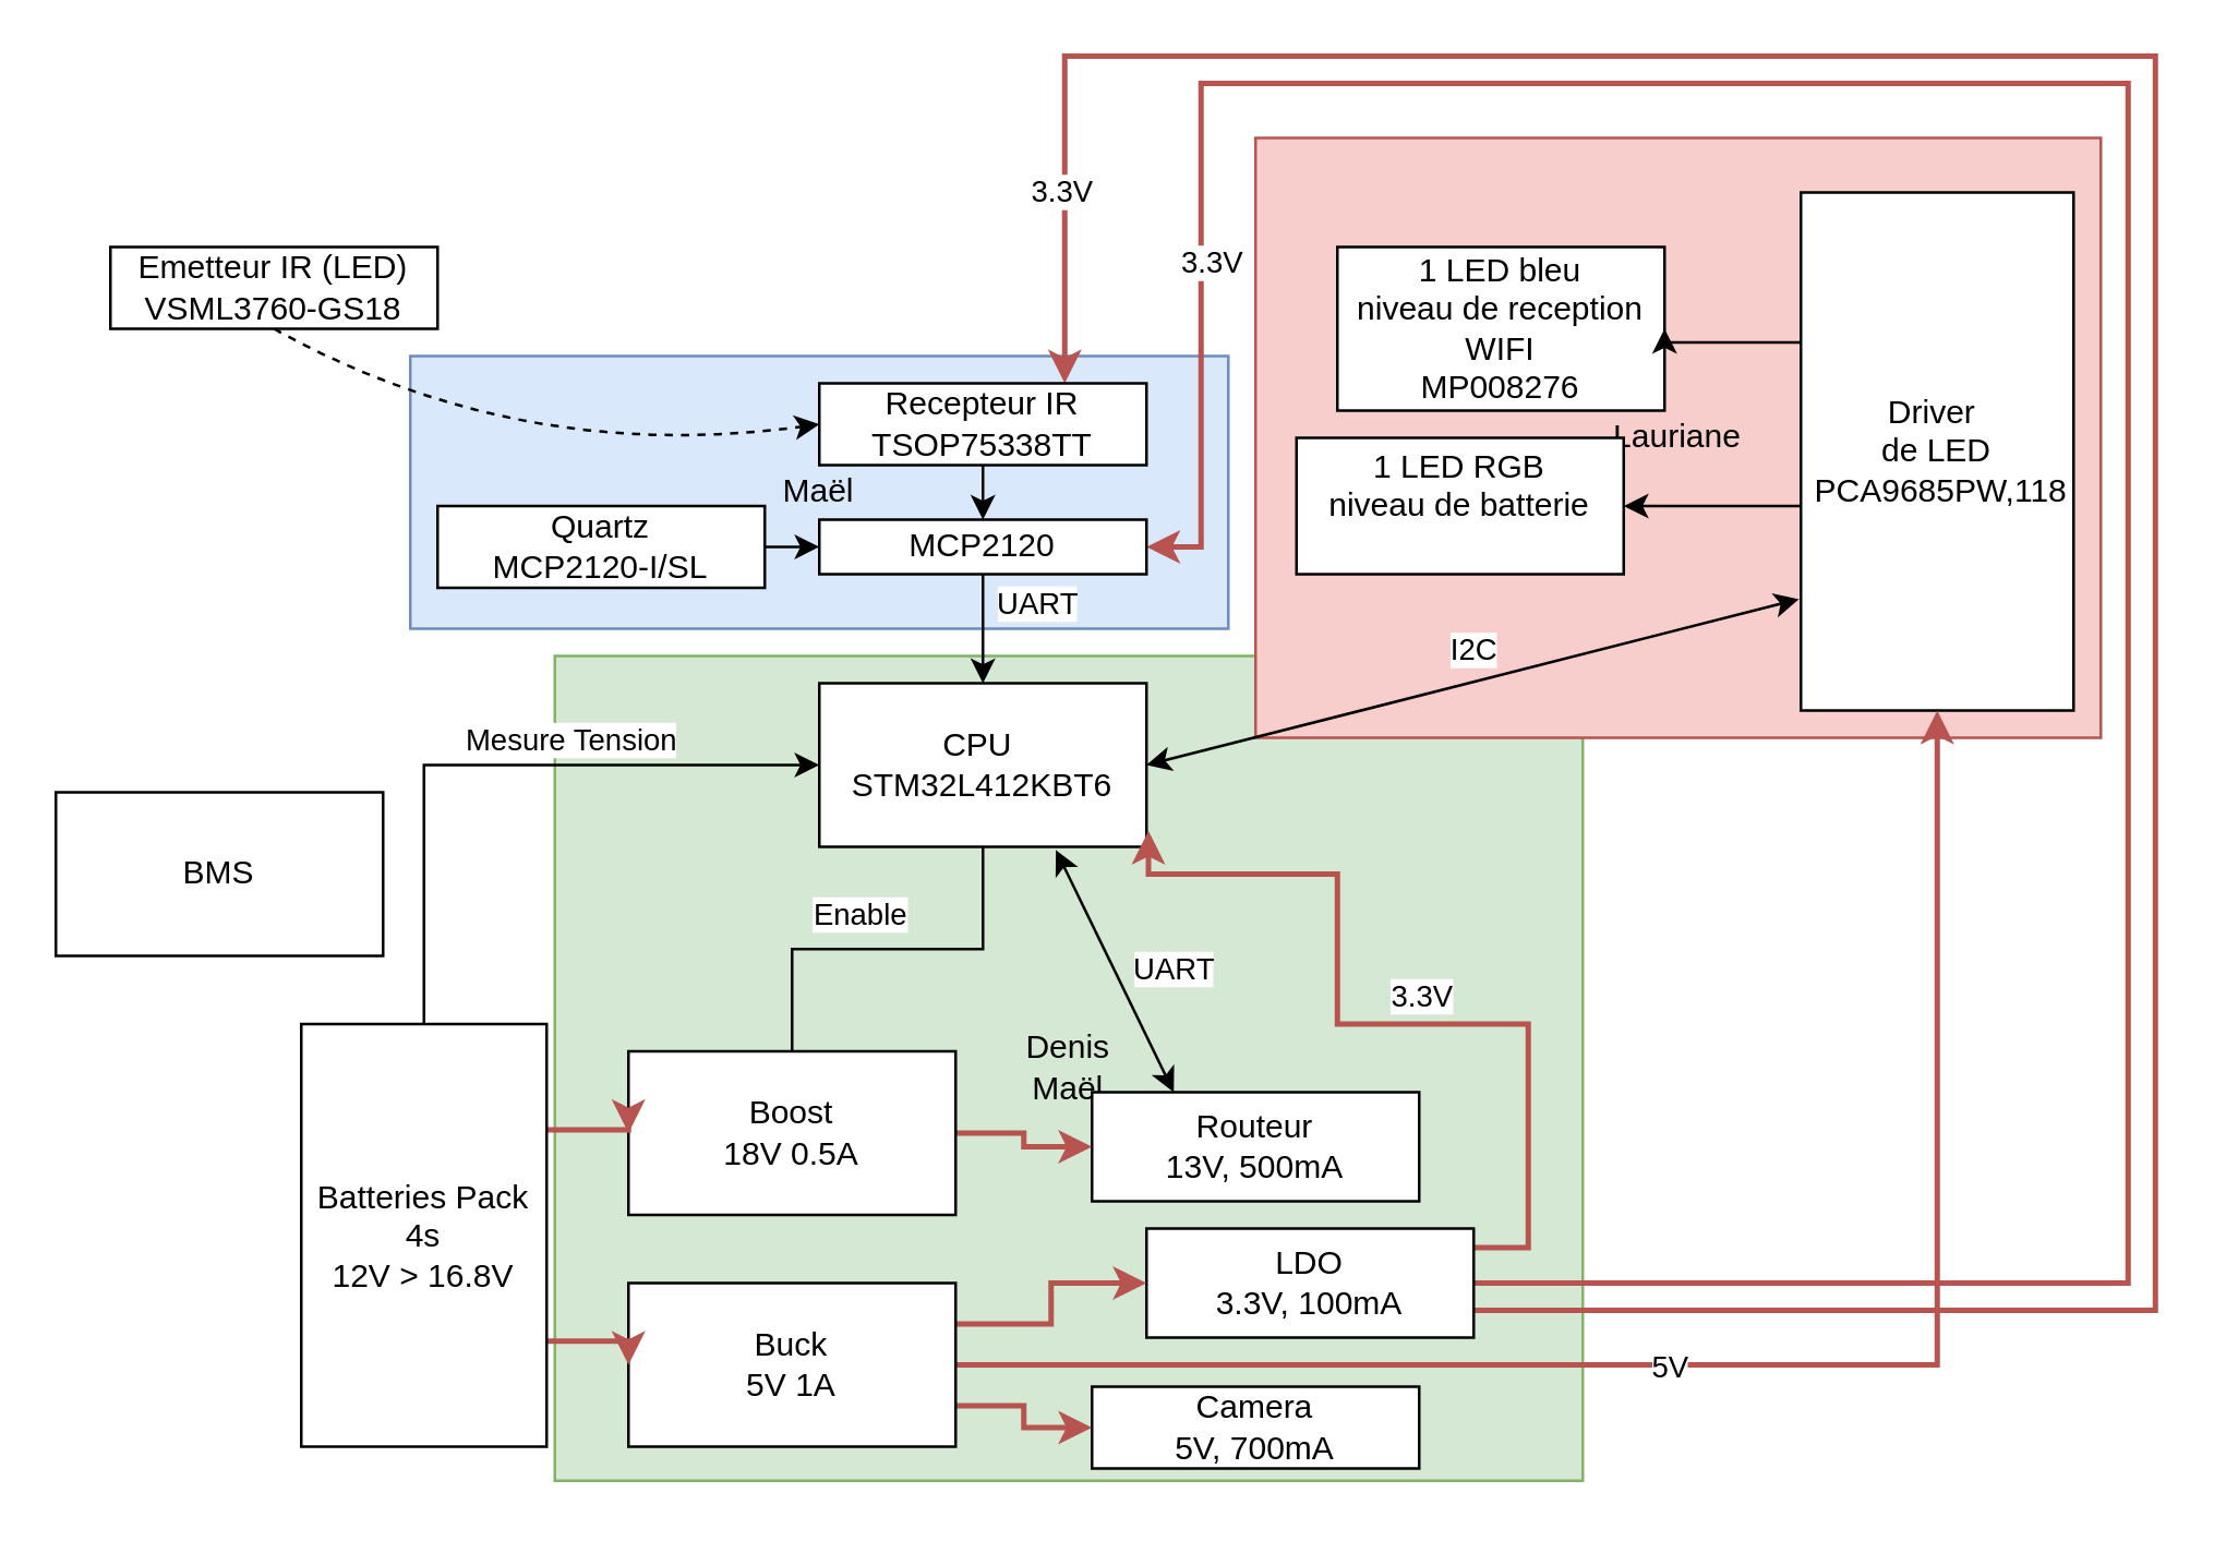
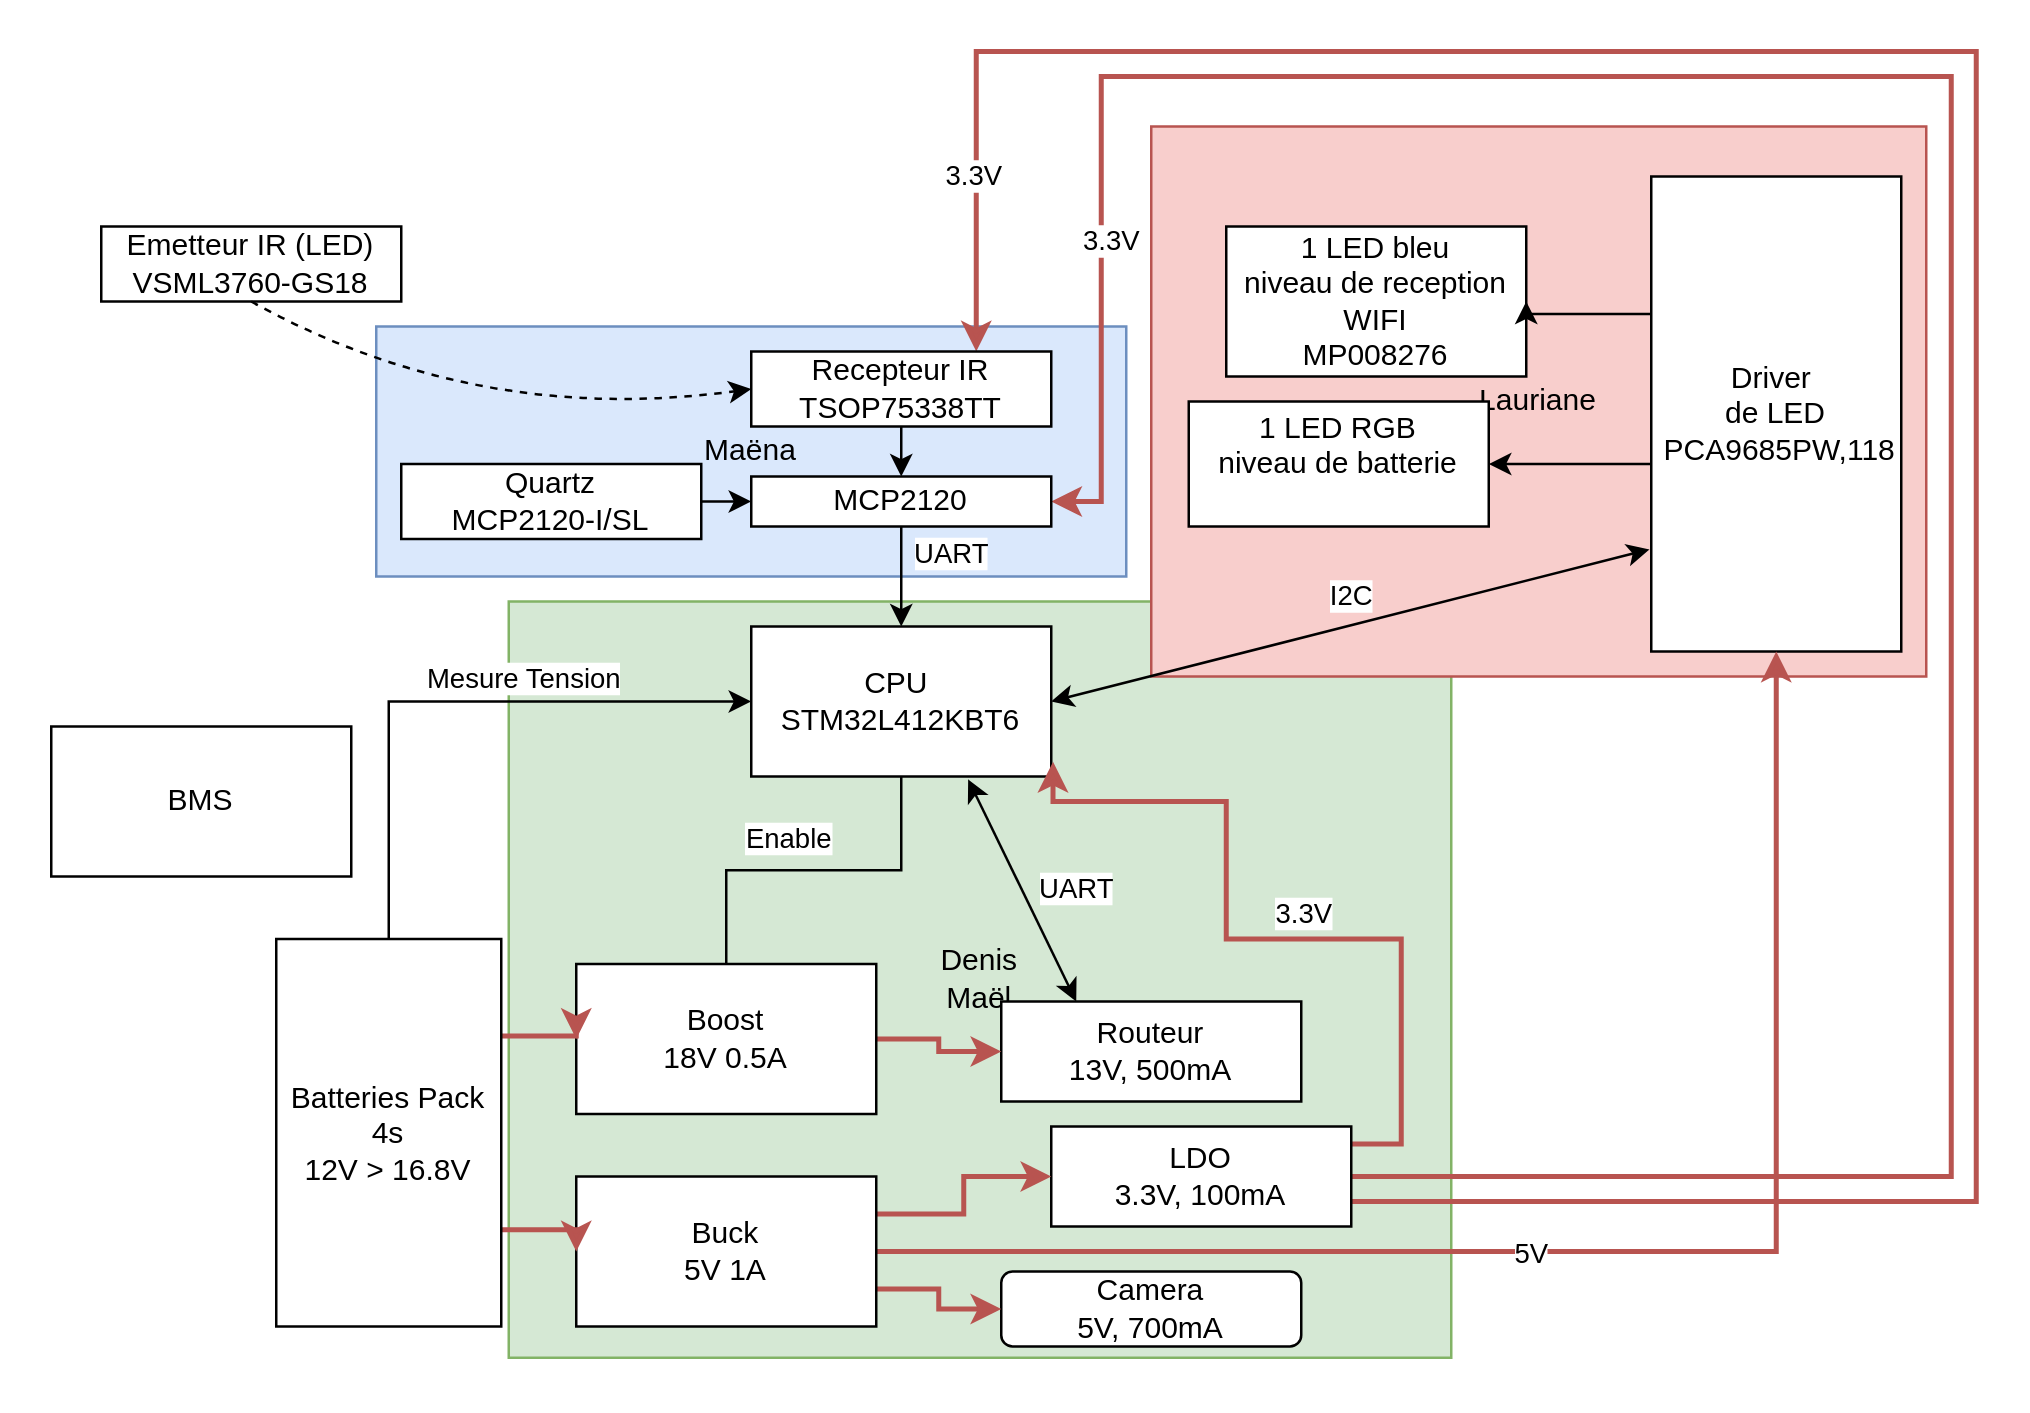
  <mxCell id="0" />
  <mxCell id="1" parent="0" />
  <mxCell id="2" value="&lt;div&gt;Denis&lt;/div&gt;&lt;div&gt;Maël&lt;br&gt;&lt;/div&gt;" style="rounded=0;whiteSpace=wrap;html=1;fillColor=#d5e8d4;strokeColor=#82b366;" parent="1" vertex="1"><mxGeometry x="203" y="240" width="377" height="302.5" as="geometry" /></mxCell>
- <mxCell id="3" value="Maël" style="rounded=0;whiteSpace=wrap;html=1;fillColor=#dae8fc;strokeColor=#6c8ebf;" parent="1" vertex="1"><mxGeometry x="150" y="130" width="300" height="100" as="geometry" /></mxCell>
+ <mxCell id="3" value="Maëna" style="rounded=0;whiteSpace=wrap;html=1;fillColor=#dae8fc;strokeColor=#6c8ebf;" parent="1" vertex="1"><mxGeometry x="150" y="130" width="300" height="100" as="geometry" /></mxCell>
  <mxCell id="4" value="&lt;div&gt;Lauriane&lt;/div&gt;" style="rounded=0;whiteSpace=wrap;html=1;fillColor=#f8cecc;strokeColor=#b85450;" parent="1" vertex="1"><mxGeometry x="460" y="50" width="310" height="220" as="geometry" /></mxCell>
  <mxCell id="5" style="edgeStyle=orthogonalEdgeStyle;rounded=0;orthogonalLoop=1;jettySize=auto;html=1;endArrow=none;" parent="1" source="7" target="24" edge="1"><mxGeometry relative="1" as="geometry" /></mxCell>
  <mxCell id="6" value="Enable" style="edgeLabel;html=1;align=center;verticalAlign=middle;resizable=0;points=[];" parent="5" connectable="0" vertex="1"><mxGeometry x="0.148" y="1" relative="1" as="geometry"><mxPoint y="-14" as="offset" /></mxGeometry></mxCell>
  <mxCell id="7" value="CPU&amp;nbsp;&lt;br&gt;STM32L412KBT6" style="rounded=0;whiteSpace=wrap;html=1;" parent="1" vertex="1"><mxGeometry x="300" y="250" width="120" height="60" as="geometry" /></mxCell>
  <mxCell id="8" style="edgeStyle=orthogonalEdgeStyle;rounded=0;orthogonalLoop=1;jettySize=auto;html=1;exitX=1;exitY=0.5;exitDx=0;exitDy=0;entryX=0;entryY=0.5;entryDx=0;entryDy=0;" parent="1" source="9" target="43" edge="1"><mxGeometry relative="1" as="geometry" /></mxCell>
  <mxCell id="9" value="Quartz&lt;br&gt;MCP2120-I/SL" style="rounded=0;whiteSpace=wrap;html=1;" parent="1" vertex="1"><mxGeometry x="160" y="185" width="120" height="30" as="geometry" /></mxCell>
  <mxCell id="10" value="1 LED bleu&lt;br&gt;niveau de reception WIFI&lt;br&gt;MP008276" style="rounded=0;whiteSpace=wrap;html=1;" parent="1" vertex="1"><mxGeometry x="490" y="90" width="120" height="60" as="geometry" /></mxCell>
  <mxCell id="11" value="1 LED RGB&lt;br&gt;niveau de batterie&lt;br&gt;&amp;nbsp;" style="rounded=0;whiteSpace=wrap;html=1;" parent="1" vertex="1"><mxGeometry x="475" y="160" width="120" height="50" as="geometry" /></mxCell>
  <mxCell id="12" style="edgeStyle=orthogonalEdgeStyle;rounded=0;orthogonalLoop=1;jettySize=auto;html=1;entryX=1;entryY=0.5;entryDx=0;entryDy=0;" parent="1" source="14" target="10" edge="1"><mxGeometry relative="1" as="geometry"><Array as="points"><mxPoint x="610" y="125" /></Array></mxGeometry></mxCell>
  <mxCell id="13" style="edgeStyle=orthogonalEdgeStyle;rounded=0;orthogonalLoop=1;jettySize=auto;html=1;entryX=1;entryY=0.5;entryDx=0;entryDy=0;" parent="1" source="14" target="11" edge="1"><mxGeometry relative="1" as="geometry"><Array as="points"><mxPoint x="640" y="185" /><mxPoint x="640" y="185" /></Array></mxGeometry></mxCell>
  <mxCell id="14" value="Driver&amp;nbsp;&lt;br&gt;de LED&lt;br&gt;&amp;nbsp;PCA9685PW,118" style="rounded=0;whiteSpace=wrap;html=1;rotation=0;" parent="1" vertex="1"><mxGeometry x="660" y="70" width="100" height="190" as="geometry" /></mxCell>
  <mxCell id="15" value="Routeur&lt;br&gt;13V, 500mA" style="rounded=0;whiteSpace=wrap;html=1;" parent="1" vertex="1"><mxGeometry x="400" y="400" width="120" height="40" as="geometry" /></mxCell>
  <mxCell id="16" style="edgeStyle=orthogonalEdgeStyle;rounded=0;orthogonalLoop=1;jettySize=auto;html=1;exitX=1;exitY=0.5;exitDx=0;exitDy=0;entryX=1.006;entryY=0.902;entryDx=0;entryDy=0;entryPerimeter=0;fillColor=#f8cecc;strokeColor=#b85450;strokeWidth=2;" parent="1" source="21" target="7" edge="1"><mxGeometry relative="1" as="geometry"><Array as="points"><mxPoint x="520" y="470" /><mxPoint x="520" y="457" /><mxPoint x="560" y="457" /><mxPoint x="560" y="375" /><mxPoint x="490" y="375" /><mxPoint x="490" y="320" /><mxPoint x="421" y="320" /></Array></mxGeometry></mxCell>
  <mxCell id="17" style="edgeStyle=orthogonalEdgeStyle;rounded=0;orthogonalLoop=1;jettySize=auto;html=1;entryX=1;entryY=0.5;entryDx=0;entryDy=0;fillColor=#f8cecc;strokeColor=#b85450;strokeWidth=2;" edge="1" parent="1" source="21" target="43"><mxGeometry relative="1" as="geometry"><Array as="points"><mxPoint x="780" y="470" /><mxPoint x="780" y="30" /><mxPoint x="440" y="30" /><mxPoint x="440" y="200" /></Array></mxGeometry></mxCell>
  <mxCell id="18" value="3.3V" style="edgeLabel;html=1;align=center;verticalAlign=middle;resizable=0;points=[];" vertex="1" connectable="0" parent="17"><mxGeometry x="0.794" y="3" relative="1" as="geometry"><mxPoint as="offset" /></mxGeometry></mxCell>
  <mxCell id="19" style="edgeStyle=orthogonalEdgeStyle;rounded=0;orthogonalLoop=1;jettySize=auto;html=1;entryX=0.75;entryY=0;entryDx=0;entryDy=0;fillColor=#f8cecc;strokeColor=#b85450;strokeWidth=2;" edge="1" parent="1" source="21" target="34"><mxGeometry relative="1" as="geometry"><Array as="points"><mxPoint x="790" y="480" /><mxPoint x="790" y="20" /><mxPoint x="390" y="20" /></Array></mxGeometry></mxCell>
  <mxCell id="20" value="3.3V" style="edgeLabel;html=1;align=center;verticalAlign=middle;resizable=0;points=[];" vertex="1" connectable="0" parent="19"><mxGeometry x="0.885" y="-2" relative="1" as="geometry"><mxPoint as="offset" /></mxGeometry></mxCell>
  <mxCell id="21" value="LDO&lt;br&gt;3.3V, 100mA" style="rounded=0;whiteSpace=wrap;html=1;" parent="1" vertex="1"><mxGeometry x="420" y="450" width="120" height="40" as="geometry" /></mxCell>
- <mxCell id="22" value="Camera&lt;br&gt;5V, 700mA" style="rounded=0;whiteSpace=wrap;html=1;" parent="1" vertex="1"><mxGeometry x="400" y="508" width="120" height="30" as="geometry" /></mxCell>
+ <mxCell id="22" value="Camera&lt;br&gt;5V, 700mA" style="whiteSpace=wrap;html=1;rounded=1;" parent="1" vertex="1"><mxGeometry x="400" y="508" width="120" height="30" as="geometry" /></mxCell>
  <mxCell id="23" style="edgeStyle=orthogonalEdgeStyle;rounded=0;orthogonalLoop=1;jettySize=auto;html=1;exitX=1;exitY=0.5;exitDx=0;exitDy=0;entryX=0;entryY=0.5;entryDx=0;entryDy=0;fillColor=#f8cecc;strokeColor=#b85450;strokeWidth=2;" parent="1" source="24" target="15" edge="1"><mxGeometry relative="1" as="geometry" /></mxCell>
  <mxCell id="24" value="Boost&lt;br&gt;18V 0.5A" style="rounded=0;whiteSpace=wrap;html=1;" parent="1" vertex="1"><mxGeometry x="230" y="385" width="120" height="60" as="geometry" /></mxCell>
  <mxCell id="25" style="edgeStyle=orthogonalEdgeStyle;rounded=0;orthogonalLoop=1;jettySize=auto;html=1;exitX=1;exitY=0.25;exitDx=0;exitDy=0;entryX=0;entryY=0.5;entryDx=0;entryDy=0;fillColor=#f8cecc;strokeColor=#b85450;strokeWidth=2;" parent="1" source="29" target="21" edge="1"><mxGeometry relative="1" as="geometry" /></mxCell>
  <mxCell id="26" style="edgeStyle=orthogonalEdgeStyle;rounded=0;orthogonalLoop=1;jettySize=auto;html=1;exitX=1;exitY=0.75;exitDx=0;exitDy=0;entryX=0;entryY=0.5;entryDx=0;entryDy=0;fillColor=#f8cecc;strokeColor=#b85450;strokeWidth=2;" parent="1" source="29" target="22" edge="1"><mxGeometry relative="1" as="geometry" /></mxCell>
  <mxCell id="27" style="edgeStyle=orthogonalEdgeStyle;rounded=0;orthogonalLoop=1;jettySize=auto;html=1;entryX=0.5;entryY=1;entryDx=0;entryDy=0;strokeWidth=2;fillColor=#f8cecc;strokeColor=#b85450;" edge="1" parent="1" source="29" target="14"><mxGeometry relative="1" as="geometry"><Array as="points"><mxPoint x="710" y="500" /></Array></mxGeometry></mxCell>
  <mxCell id="28" value="5V" style="edgeLabel;html=1;align=center;verticalAlign=middle;resizable=0;points=[];" vertex="1" connectable="0" parent="27"><mxGeometry x="-0.131" relative="1" as="geometry"><mxPoint as="offset" /></mxGeometry></mxCell>
  <mxCell id="29" value="Buck&lt;br&gt;5V 1A" style="rounded=0;whiteSpace=wrap;html=1;" parent="1" vertex="1"><mxGeometry x="230" y="470" width="120" height="60" as="geometry" /></mxCell>
  <mxCell id="30" style="edgeStyle=orthogonalEdgeStyle;rounded=0;orthogonalLoop=1;jettySize=auto;html=1;exitX=1;exitY=0.25;exitDx=0;exitDy=0;entryX=0;entryY=0.5;entryDx=0;entryDy=0;fillColor=#f8cecc;strokeColor=#b85450;strokeWidth=2;" parent="1" source="32" target="24" edge="1"><mxGeometry relative="1" as="geometry" /></mxCell>
  <mxCell id="31" style="edgeStyle=orthogonalEdgeStyle;rounded=0;orthogonalLoop=1;jettySize=auto;html=1;exitX=1;exitY=0.75;exitDx=0;exitDy=0;entryX=0;entryY=0.5;entryDx=0;entryDy=0;fillColor=#f8cecc;strokeColor=#b85450;strokeWidth=2;" parent="1" source="32" target="29" edge="1"><mxGeometry relative="1" as="geometry" /></mxCell>
  <mxCell id="32" value="Batteries Pack&lt;br&gt;4s&lt;br&gt;12V &amp;gt; 16.8V" style="rounded=0;whiteSpace=wrap;html=1;rotation=0;" parent="1" vertex="1"><mxGeometry x="110" y="375" width="90" height="155" as="geometry" /></mxCell>
  <mxCell id="33" value="BMS" style="rounded=0;whiteSpace=wrap;html=1;" parent="1" vertex="1"><mxGeometry x="20" y="290" width="120" height="60" as="geometry" /></mxCell>
  <mxCell id="34" value="Recepteur IR&lt;br&gt;TSOP75338TT" style="rounded=0;whiteSpace=wrap;html=1;" parent="1" vertex="1"><mxGeometry x="300" y="140" width="120" height="30" as="geometry" /></mxCell>
  <mxCell id="35" value="Emetteur IR (LED)&lt;br&gt;VSML3760-GS18" style="rounded=0;whiteSpace=wrap;html=1;" parent="1" vertex="1"><mxGeometry x="40" y="90" width="120" height="30" as="geometry" /></mxCell>
  <mxCell id="36" value="3.3V" style="edgeLabel;html=1;align=center;verticalAlign=middle;resizable=0;points=[];" parent="1" connectable="0" vertex="1"><mxGeometry x="579.997" y="464.997" as="geometry"><mxPoint x="-59" y="-100" as="offset" /></mxGeometry></mxCell>
  <mxCell id="37" value="" style="endArrow=classic;startArrow=classic;html=1;rounded=0;exitX=0.723;exitY=1.019;exitDx=0;exitDy=0;exitPerimeter=0;entryX=0.25;entryY=0;entryDx=0;entryDy=0;" parent="1" source="7" target="15" edge="1"><mxGeometry width="50" height="50" relative="1" as="geometry"><mxPoint x="400" y="310" as="sourcePoint" /><mxPoint x="450" y="260" as="targetPoint" /></mxGeometry></mxCell>
  <mxCell id="38" value="UART" style="edgeLabel;html=1;align=center;verticalAlign=middle;resizable=0;points=[];" parent="37" vertex="1" connectable="0"><mxGeometry x="0.193" y="-3" relative="1" as="geometry"><mxPoint x="20" y="-11" as="offset" /></mxGeometry></mxCell>
  <mxCell id="39" value="" style="endArrow=classic;html=1;rounded=0;exitX=0.5;exitY=0;exitDx=0;exitDy=0;entryX=0;entryY=0.5;entryDx=0;entryDy=0;" parent="1" source="32" target="7" edge="1"><mxGeometry width="50" height="50" relative="1" as="geometry"><mxPoint x="400" y="310" as="sourcePoint" /><mxPoint x="450" y="260" as="targetPoint" /><Array as="points"><mxPoint x="155" y="280" /></Array></mxGeometry></mxCell>
  <mxCell id="40" value="Mesure Tension" style="edgeLabel;html=1;align=center;verticalAlign=middle;resizable=0;points=[];" parent="39" vertex="1" connectable="0"><mxGeometry x="0.235" y="1" relative="1" as="geometry"><mxPoint y="-9" as="offset" /></mxGeometry></mxCell>
  <mxCell id="41" value="" style="endArrow=classic;startArrow=classic;html=1;rounded=0;entryX=-0.007;entryY=0.785;entryDx=0;entryDy=0;entryPerimeter=0;exitX=1;exitY=0.5;exitDx=0;exitDy=0;" parent="1" source="7" target="14" edge="1"><mxGeometry width="50" height="50" relative="1" as="geometry"><mxPoint x="440" y="340" as="sourcePoint" /><mxPoint x="490" y="290" as="targetPoint" /></mxGeometry></mxCell>
  <mxCell id="42" value="I2C" style="edgeLabel;html=1;align=center;verticalAlign=middle;resizable=0;points=[];" parent="41" vertex="1" connectable="0"><mxGeometry x="0.128" y="2" relative="1" as="geometry"><mxPoint x="-15" y="-6" as="offset" /></mxGeometry></mxCell>
  <mxCell id="43" value="&lt;span dir=&quot;ltr&quot; role=&quot;presentation&quot; style=&quot;left: 63.66%; top: 9.21%; font-size: calc(var(--scale-factor)*36.00px); font-family: sans-serif; transform: scaleX(0.944);&quot;&gt;MCP2120&lt;/span&gt;" style="rounded=0;whiteSpace=wrap;html=1;" parent="1" vertex="1"><mxGeometry x="300" y="190" width="120" height="20" as="geometry" /></mxCell>
  <mxCell id="44" value="" style="endArrow=classic;html=1;rounded=0;exitX=0.5;exitY=1;exitDx=0;exitDy=0;entryX=0.5;entryY=0;entryDx=0;entryDy=0;" parent="1" source="34" target="43" edge="1"><mxGeometry width="50" height="50" relative="1" as="geometry"><mxPoint x="270" y="180" as="sourcePoint" /><mxPoint x="320" y="130" as="targetPoint" /></mxGeometry></mxCell>
  <mxCell id="45" value="" style="endArrow=classic;html=1;rounded=0;exitX=0.5;exitY=1;exitDx=0;exitDy=0;" parent="1" source="43" target="7" edge="1"><mxGeometry width="50" height="50" relative="1" as="geometry"><mxPoint x="270" y="180" as="sourcePoint" /><mxPoint x="320" y="130" as="targetPoint" /></mxGeometry></mxCell>
  <mxCell id="46" value="UART" style="edgeLabel;html=1;align=center;verticalAlign=middle;resizable=0;points=[];" parent="1" vertex="1" connectable="0"><mxGeometry x="379.997" y="220.002" as="geometry" /></mxCell>
  <mxCell id="47" value="" style="endArrow=classic;html=1;exitX=0.5;exitY=1;exitDx=0;exitDy=0;entryX=0;entryY=0.5;entryDx=0;entryDy=0;dashed=1;curved=1;" parent="1" source="35" target="34" edge="1"><mxGeometry width="50" height="50" relative="1" as="geometry"><mxPoint x="230" y="200" as="sourcePoint" /><mxPoint x="280" y="150" as="targetPoint" /><Array as="points"><mxPoint x="190" y="170" /></Array></mxGeometry></mxCell>
